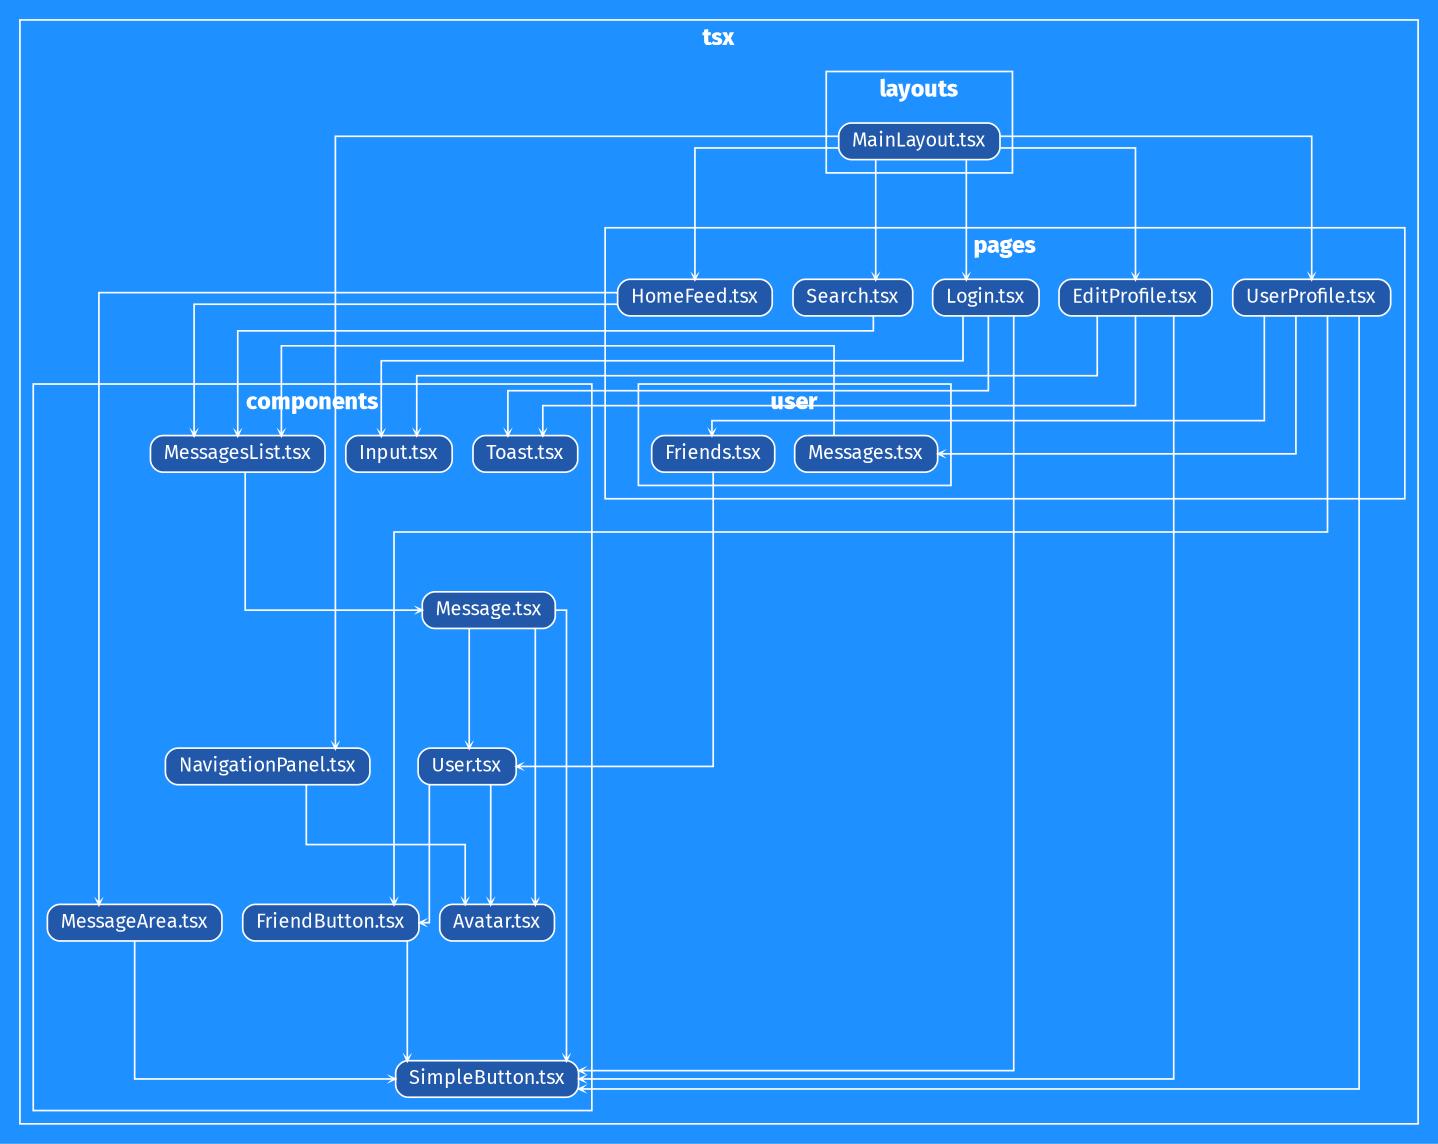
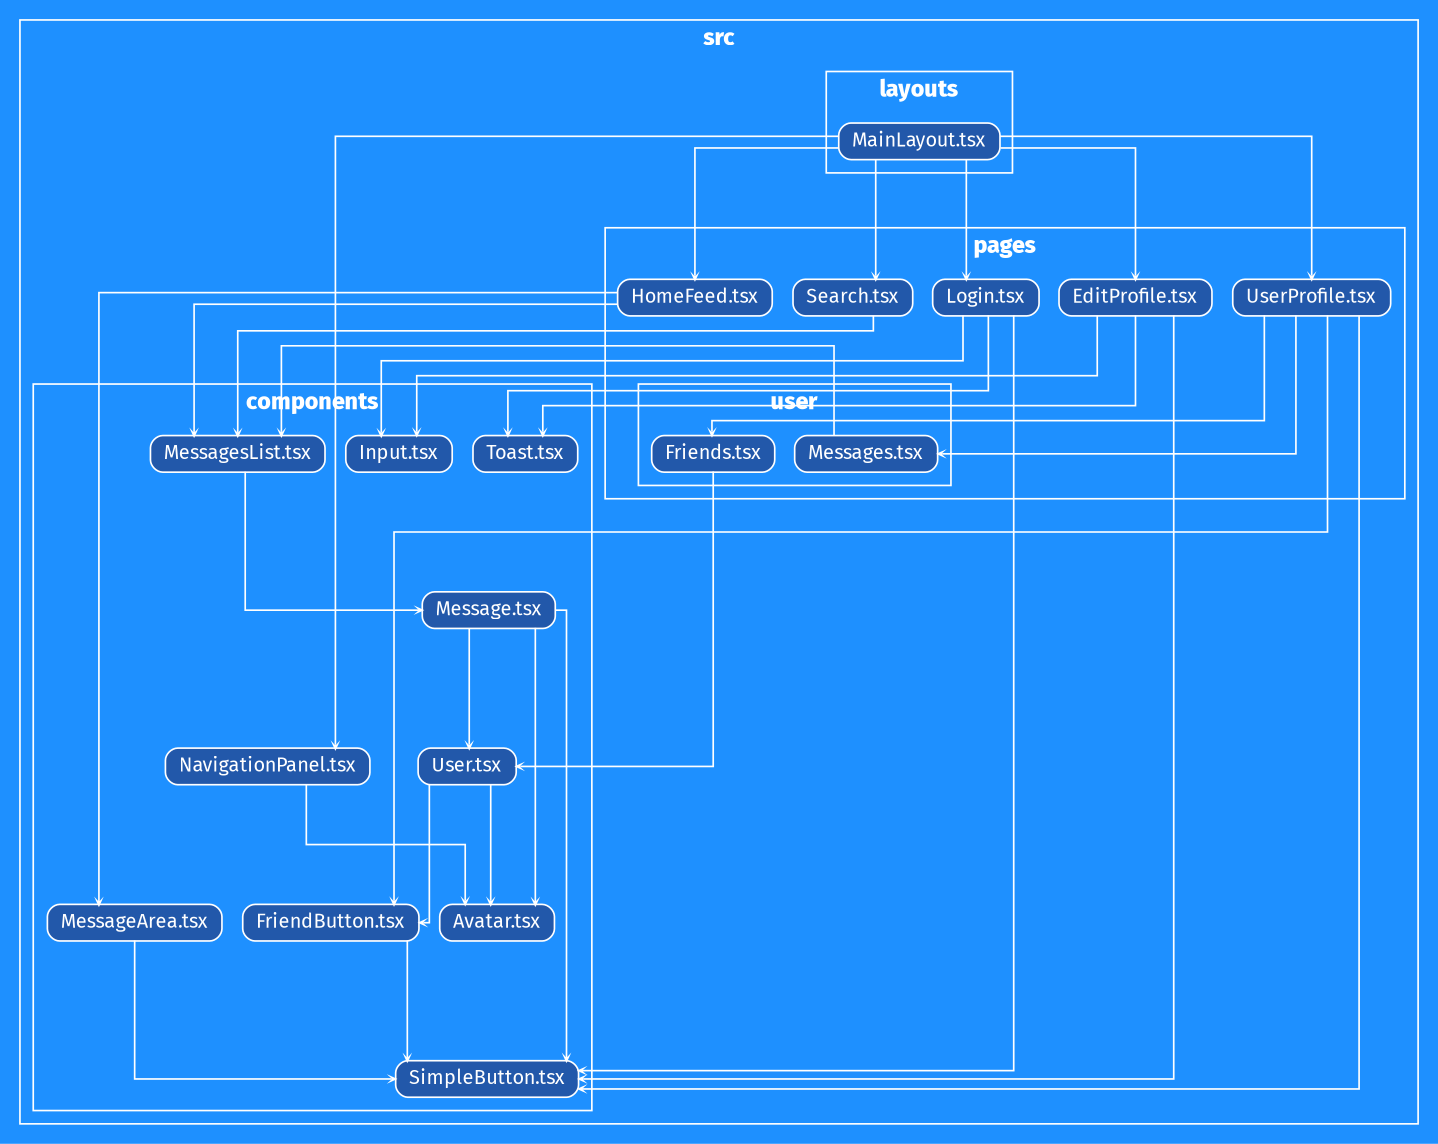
  strict digraph {
    bgcolor=dodgerblue
    color=white
    fillcolor=transparent
    fontcolor=white
    fontname="Fira Sans ExtraBold"
    fontsize=14
    nodesep=0.16
    ordering=out
    rankdir=TB
    ranksep=1
    splines=ortho
    node [color=white fillcolor="#2258aa" fontcolor=white fontname="Fira Sans" fontsize=12 shape=record style="rounded, filled"]
    edge [arrowhead=vee arrowsize=0.25 color=white fontcolor=white fontname="Fira Sans" fontsize=10 penwidth=1]
    n1 [height=0.2 label=<Avatar.tsx>]
    n2 [height=0.2 label=<FriendButton.tsx>]
    n3 [height=0.2 label=<SimpleButton.tsx>]
    n4 [height=0.2 label=<Input.tsx>]
    n5 [height=0.2 label=<Message.tsx>]
    n6 [height=0.2 label=<User.tsx>]
    n7 [height=0.2 label=<MessageArea.tsx>]
    n8 [height=0.2 label=<MessagesList.tsx>]
    n9 [height=0.2 label=<NavigationPanel.tsx>]
    n10 [height=0.2 label=<Toast.tsx>]
    n11 [height=0.2 label=<MainLayout.tsx>]
    n12 [height=0.2 label=<Friends.tsx>]
    n13 [height=0.2 label=<Messages.tsx>]
    n14 [height=0.2 label=<EditProfile.tsx>]
    n15 [height=0.2 label=<HomeFeed.tsx>]
    n16 [height=0.2 label=<Login.tsx>]
    n17 [height=0.2 label=<Search.tsx>]
    n18 [height=0.2 label=<UserProfile.tsx>]
    subgraph cluster_1 {
-     label=tsx
+     label=src
      subgraph cluster_2 {
        label=components
        n1
        n2
        n3
        n4
        n5
        n6
        n7
        n8
        n9
        n10
      }
      subgraph cluster_3 {
        label=layouts
        n11
      }
      subgraph cluster_4 {
        label=pages
        n14
        n15
        n16
        n17
        n18
        subgraph cluster_5 {
          label=user
          n12
          n13
        }
      }
    }
    n2 -> n3
    n5 -> n1
    n5 -> n3
    n5 -> n6
    n6 -> n1
    n6 -> n2
    n7 -> n3
    n8 -> n5
    n9 -> n1
    n11 -> n9
    n11 -> n14
    n11 -> n15
    n11 -> n16
    n11 -> n17
    n11 -> n18
    n12 -> n6
    n13 -> n8
    n14 -> n3
    n14 -> n4
    n14 -> n10
    n15 -> n7
    n15 -> n8
    n16 -> n3
    n16 -> n4
    n16 -> n10
    n17 -> n8
    n18 -> n2
    n18 -> n3
    n18 -> n12
    n18 -> n13
  }
